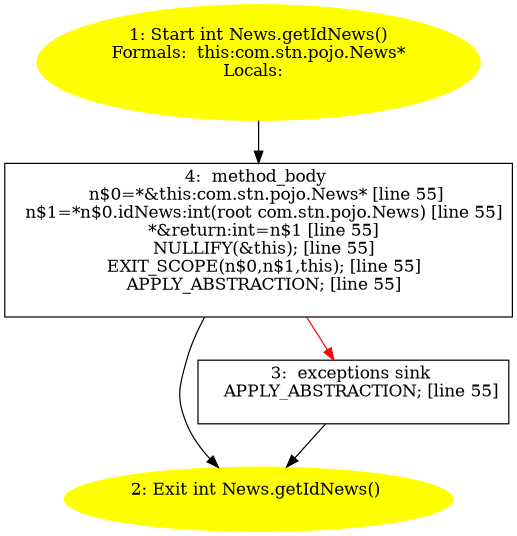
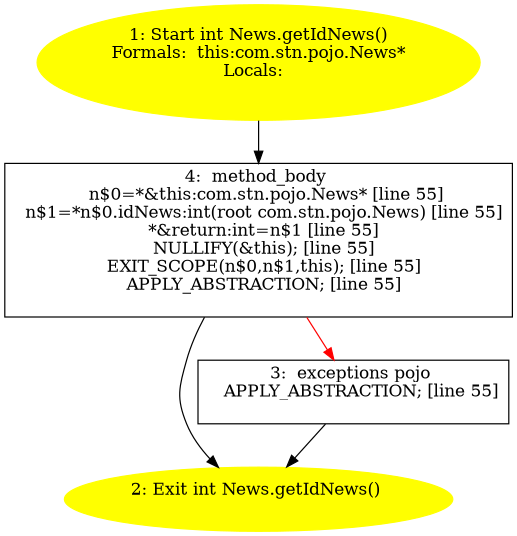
  digraph {
    n1 [color=yellow label="1: Start int News.getIdNews()\nFormals:  this:com.stn.pojo.News*\nLocals:  \n  " style=filled]
    n2 [label="4:  method_body \n   n$0=*&this:com.stn.pojo.News* [line 55]\n  n$1=*n$0.idNews:int(root com.stn.pojo.News) [line 55]\n  *&return:int=n$1 [line 55]\n  NULLIFY(&this); [line 55]\n  EXIT_SCOPE(n$0,n$1,this); [line 55]\n  APPLY_ABSTRACTION; [line 55]\n " shape=box]
    n3 [color=yellow label="2: Exit int News.getIdNews() \n  " style=filled]
-   n4 [label="3:  exceptions sink \n   APPLY_ABSTRACTION; [line 55]\n " shape=box]
+   n4 [label="3:  exceptions pojo \n   APPLY_ABSTRACTION; [line 55]\n " shape=box]
    n1 -> n2
    n2 -> n3
    n2 -> n4 [color=red]
    n4 -> n3
  }
